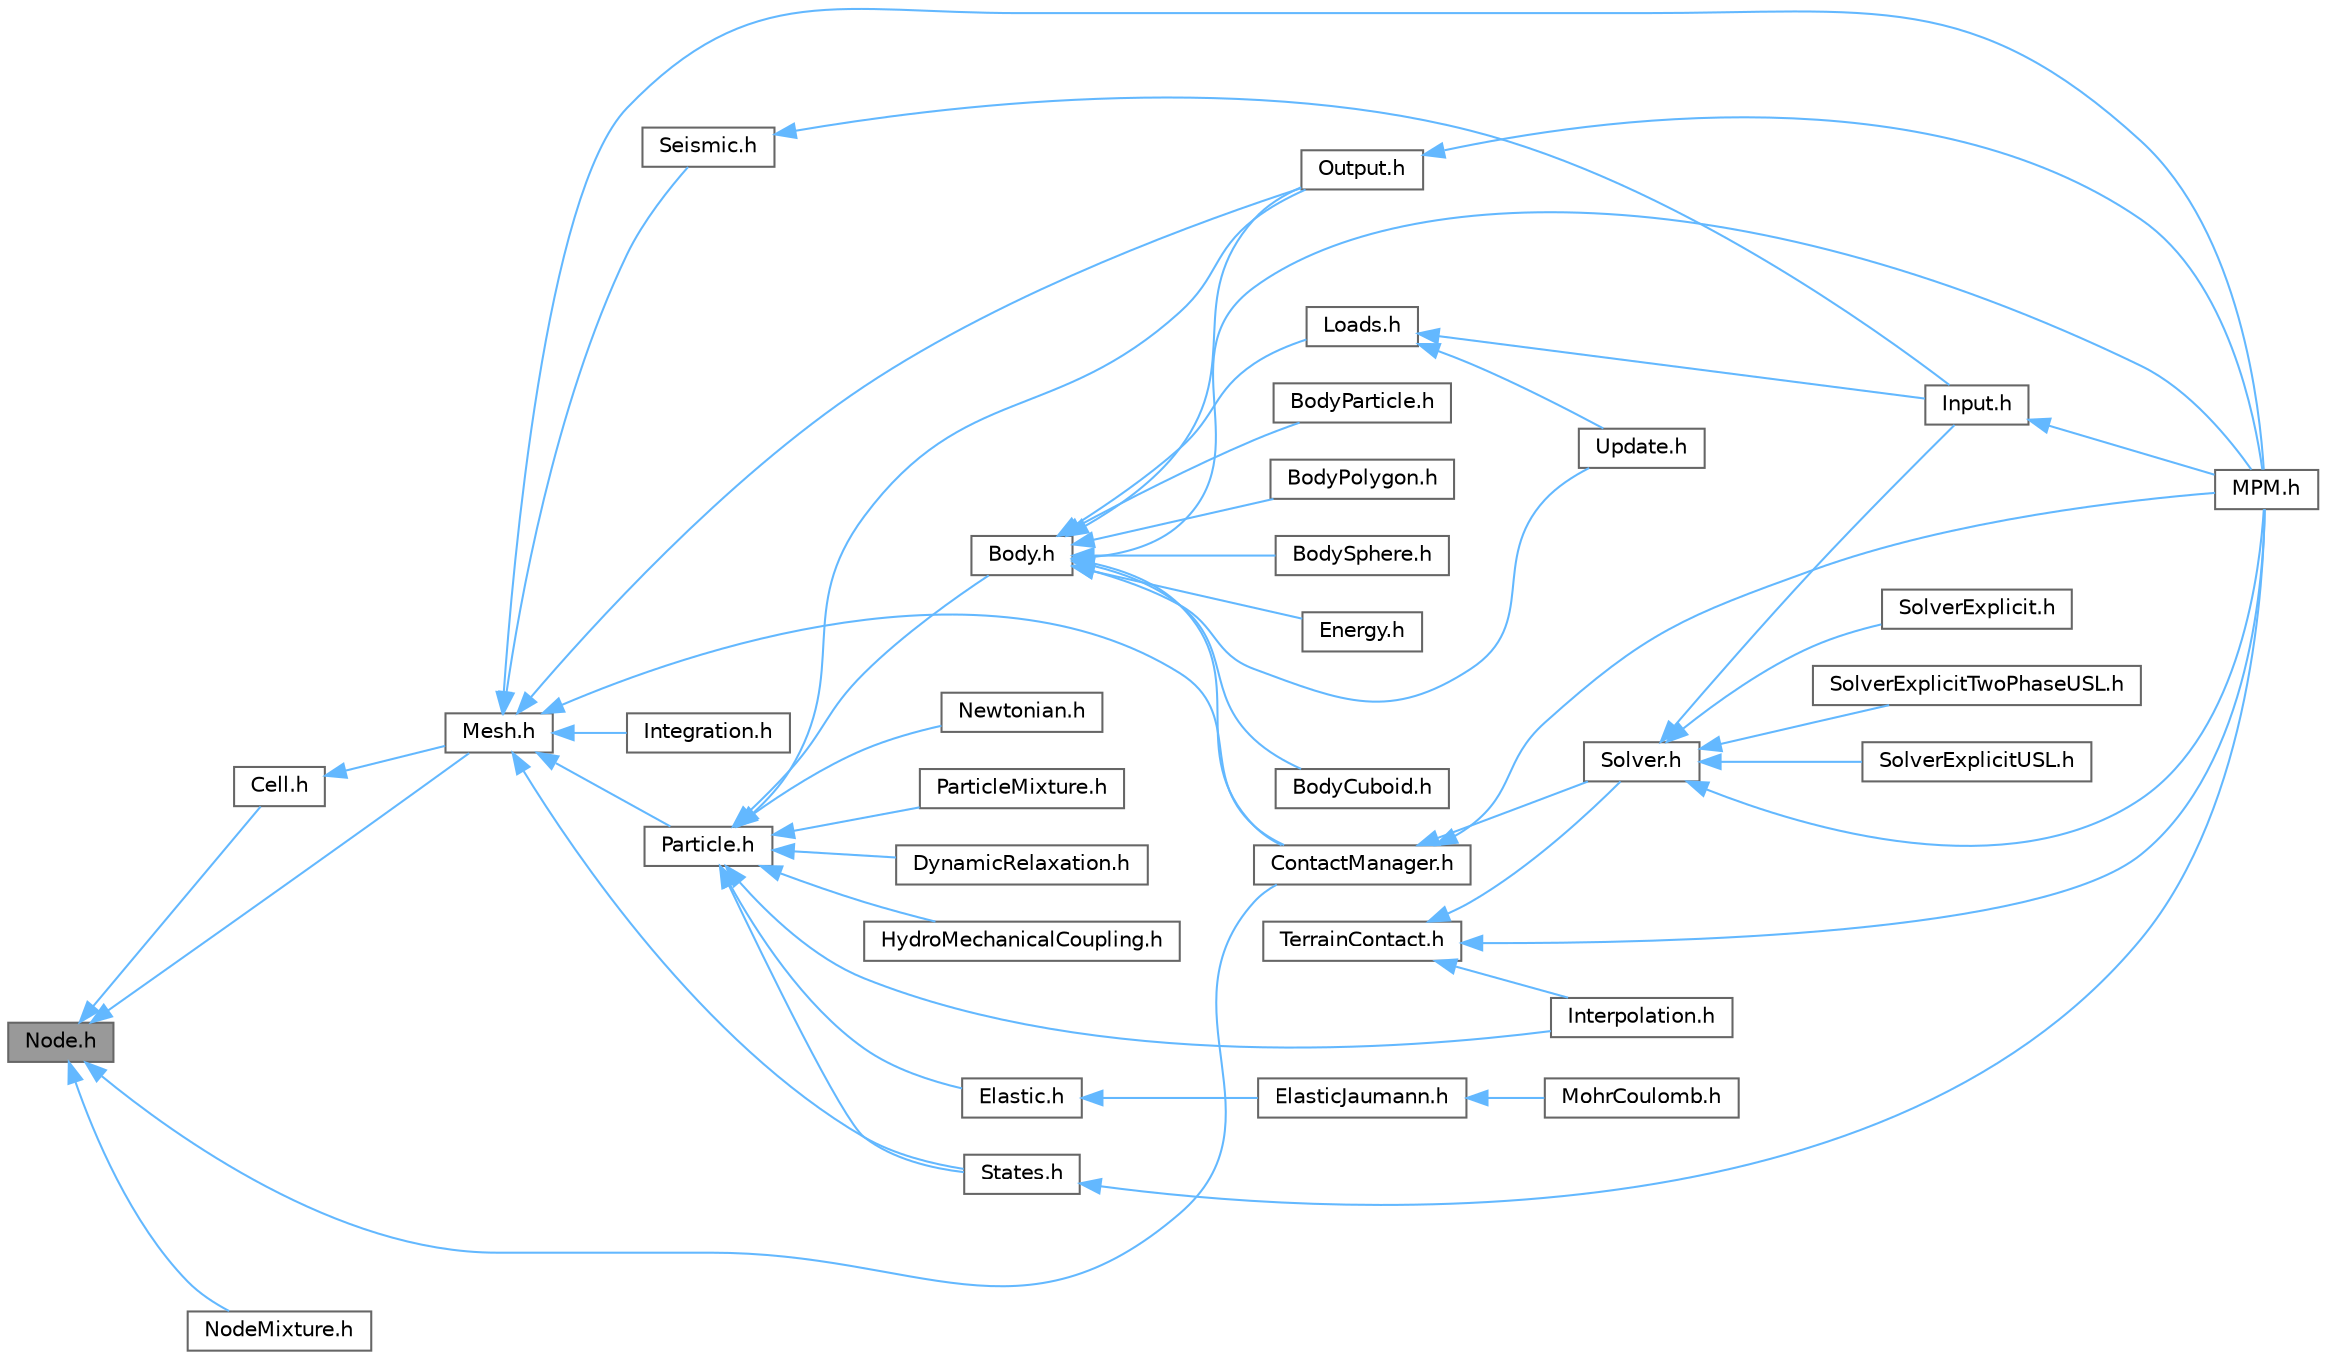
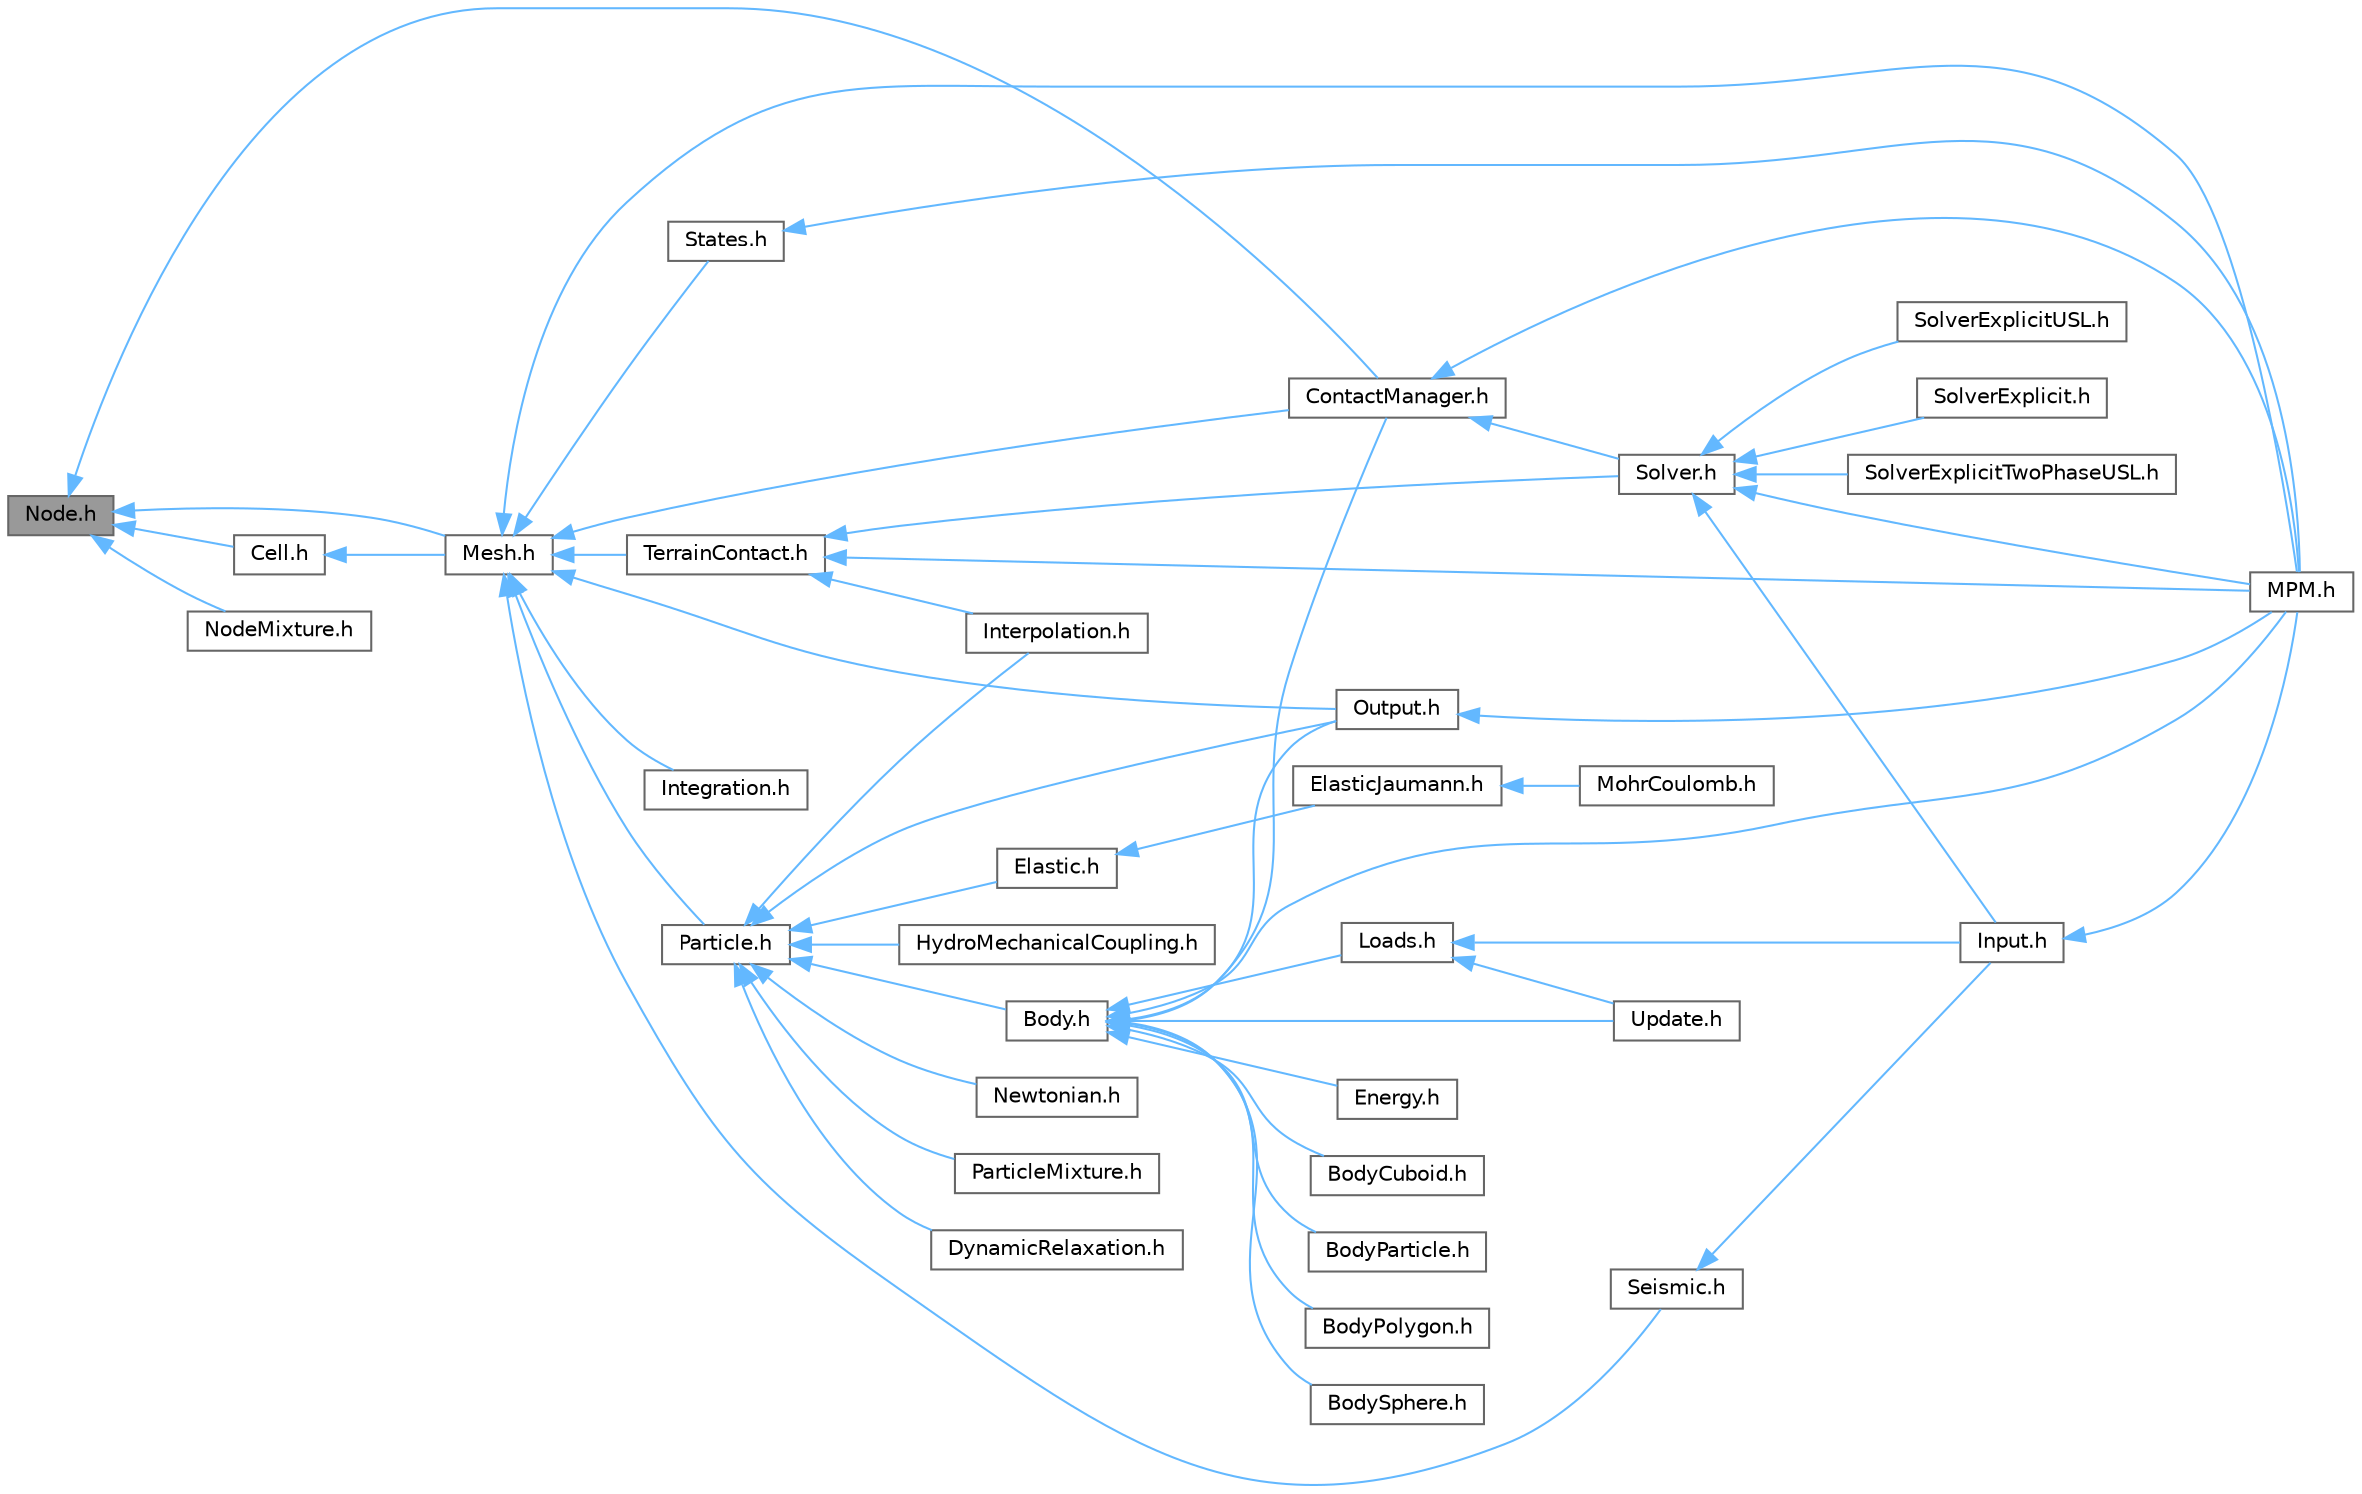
  digraph {
    rankdir=LR
    node [color=grey40 fillcolor=white fontname=Helvetica fontsize=10 shape=box style=filled]
    edge [color=steelblue1 dir=back fontname=Helvetica fontsize=10 labelfontname=Helvetica labelfontsize=10 style=solid]
    n1 [color=gray40 fillcolor=grey60 fontcolor=black height=0.2 label="Node.h" width=0.4]
    n2 [height=0.2 label="Cell.h" width=0.4]
    n3 [height=0.2 label="Mesh.h" width=0.4]
    n4 [height=0.2 label="ContactManager.h" width=0.4]
    n5 [height=0.2 label="NodeMixture.h" width=0.4]
    n6 [height=0.2 label="MPM.h" width=0.4]
    n7 [height=0.2 label="Integration.h" width=0.4]
    n8 [height=0.2 label="Output.h" width=0.4]
    n9 [height=0.2 label="Particle.h" width=0.4]
    n10 [height=0.2 label="Seismic.h" width=0.4]
    n11 [height=0.2 label="TerrainContact.h" width=0.4]
    n12 [height=0.2 label="States.h" width=0.4]
    n13 [height=0.2 label="Solver.h" width=0.4]
    n14 [height=0.2 label="Body.h" width=0.4]
    n15 [height=0.2 label="DynamicRelaxation.h" width=0.4]
    n16 [height=0.2 label="Elastic.h" width=0.4]
    n17 [height=0.2 label="HydroMechanicalCoupling.h" width=0.4]
    n18 [height=0.2 label="Interpolation.h" width=0.4]
    n19 [height=0.2 label="Newtonian.h" width=0.4]
    n20 [height=0.2 label="ParticleMixture.h" width=0.4]
    n21 [height=0.2 label="Update.h" width=0.4]
    n22 [height=0.2 label="Input.h" width=0.4]
    n23 [height=0.2 label="SolverExplicit.h" width=0.4]
    n24 [height=0.2 label="SolverExplicitTwoPhaseUSL.h" width=0.4]
    n25 [height=0.2 label="SolverExplicitUSL.h" width=0.4]
    n26 [height=0.2 label="BodyCuboid.h" width=0.4]
    n27 [height=0.2 label="BodyParticle.h" width=0.4]
    n28 [height=0.2 label="BodyPolygon.h" width=0.4]
    n29 [height=0.2 label="BodySphere.h" width=0.4]
    n30 [height=0.2 label="Energy.h" width=0.4]
    n31 [height=0.2 label="Loads.h" width=0.4]
    n32 [height=0.2 label="ElasticJaumann.h" width=0.4]
    n33 [height=0.2 label="MohrCoulomb.h" width=0.4]
    n1 -> n2
    n1 -> n3
    n1 -> n4
    n1 -> n5
    n2 -> n3
    n3 -> n4
    n3 -> n6
    n3 -> n7
    n3 -> n8
    n3 -> n9
    n3 -> n10
+   n3 -> n11
    n3 -> n12
    n4 -> n6
    n4 -> n13
    n8 -> n6
    n9 -> n8
-   n9 -> n12
    n9 -> n14
    n9 -> n15
    n9 -> n16
    n9 -> n17
    n9 -> n18
    n9 -> n19
    n9 -> n20
    n10 -> n22
    n11 -> n6
    n11 -> n13
    n11 -> n18
    n12 -> n6
    n13 -> n6
    n13 -> n22
    n13 -> n23
    n13 -> n24
    n13 -> n25
    n14 -> n4
    n14 -> n6
    n14 -> n8
    n14 -> n21
    n14 -> n26
    n14 -> n27
    n14 -> n28
    n14 -> n29
    n14 -> n30
    n14 -> n31
    n16 -> n32
    n22 -> n6
    n31 -> n21
    n31 -> n22
    n32 -> n33
  }
